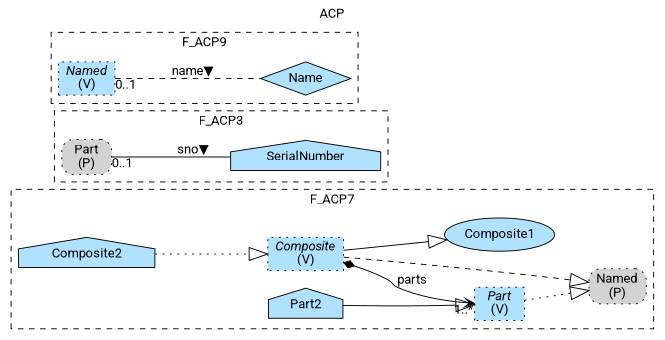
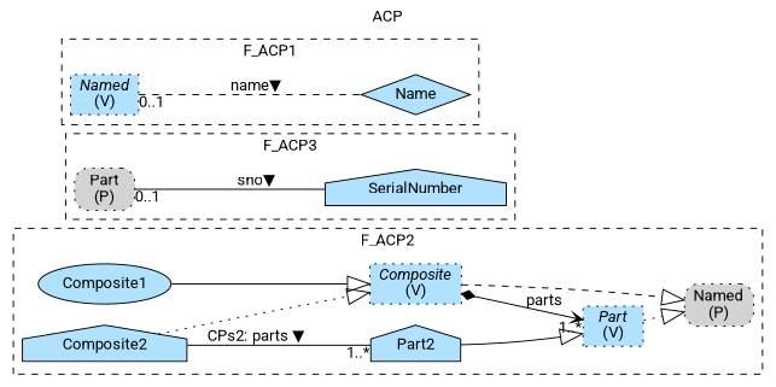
  digraph {
    fontname=Roboto
    label=ACP
    labelfontsize=12
    labelloc=tl
    rankdir=LR
    node [fillcolor=lightskyblue1 fontname=Roboto shape=record style=filled]
    edge [arrowhead=onormal fontname=Roboto style=solid arrowsize=2.0]
    n1 [label=<{<I>Composite</I><br/>(V)}> style="filled,dotted"]
    n2 [label=<{<I>Part</I><br/>(V)}> style="filled,dotted"]
    n3 [fillcolor=lightgray label=<Named<br/>(P)> shape=box style="rounded,filled,dotted"]
    n4 [label=Composite1 shape=ellipse]
    n5 [label=Composite2 shape=house]
    n6 [label=Part2 shape=house]
    n7 [fillcolor=lightgray label=<Part<br/>(P)> shape=box style="rounded,filled,dotted"]
    n8 [label=SerialNumber shape=house]
    n9 [label=<{<I>Named</I><br/>(V)}> style="filled,dotted"]
    n10 [label=Name shape=diamond]
    subgraph cluster_1 {
-     label=F_ACP7
+     label=F_ACP2
      style=dashed
      n1
      n2
      n3
      n4
      n5
      n6
    }
    subgraph cluster_2 {
      label=F_ACP3
      style=dashed
      n7
      n8
    }
    subgraph cluster_3 {
-     label=F_ACP9
+     label=F_ACP1
      style=dashed
      n9
      n10
    }
    n1 -> n2 [arrowhead=vee arrowtail=diamond dir=both headlabel="1..*" label=parts arrowsize=""]
    n1 -> n3 [style=dashed]
    n2 -> n3 [style=dotted]
-   n1 -> n4
+   n4 -> n1
    n5 -> n1 [style=dotted]
+   n5 -> n6 [dir=none headlabel="1..*" label="CPs2: parts ▼" arrowhead="" arrowsize=""]
    n6 -> n2
    n7 -> n8 [dir=none label="sno▼" taillabel="0..1" arrowhead="" arrowsize=""]
    n9 -> n10 [dir=none label="name▼" style=dashed taillabel="0..1" arrowhead="" arrowsize=""]
  }
